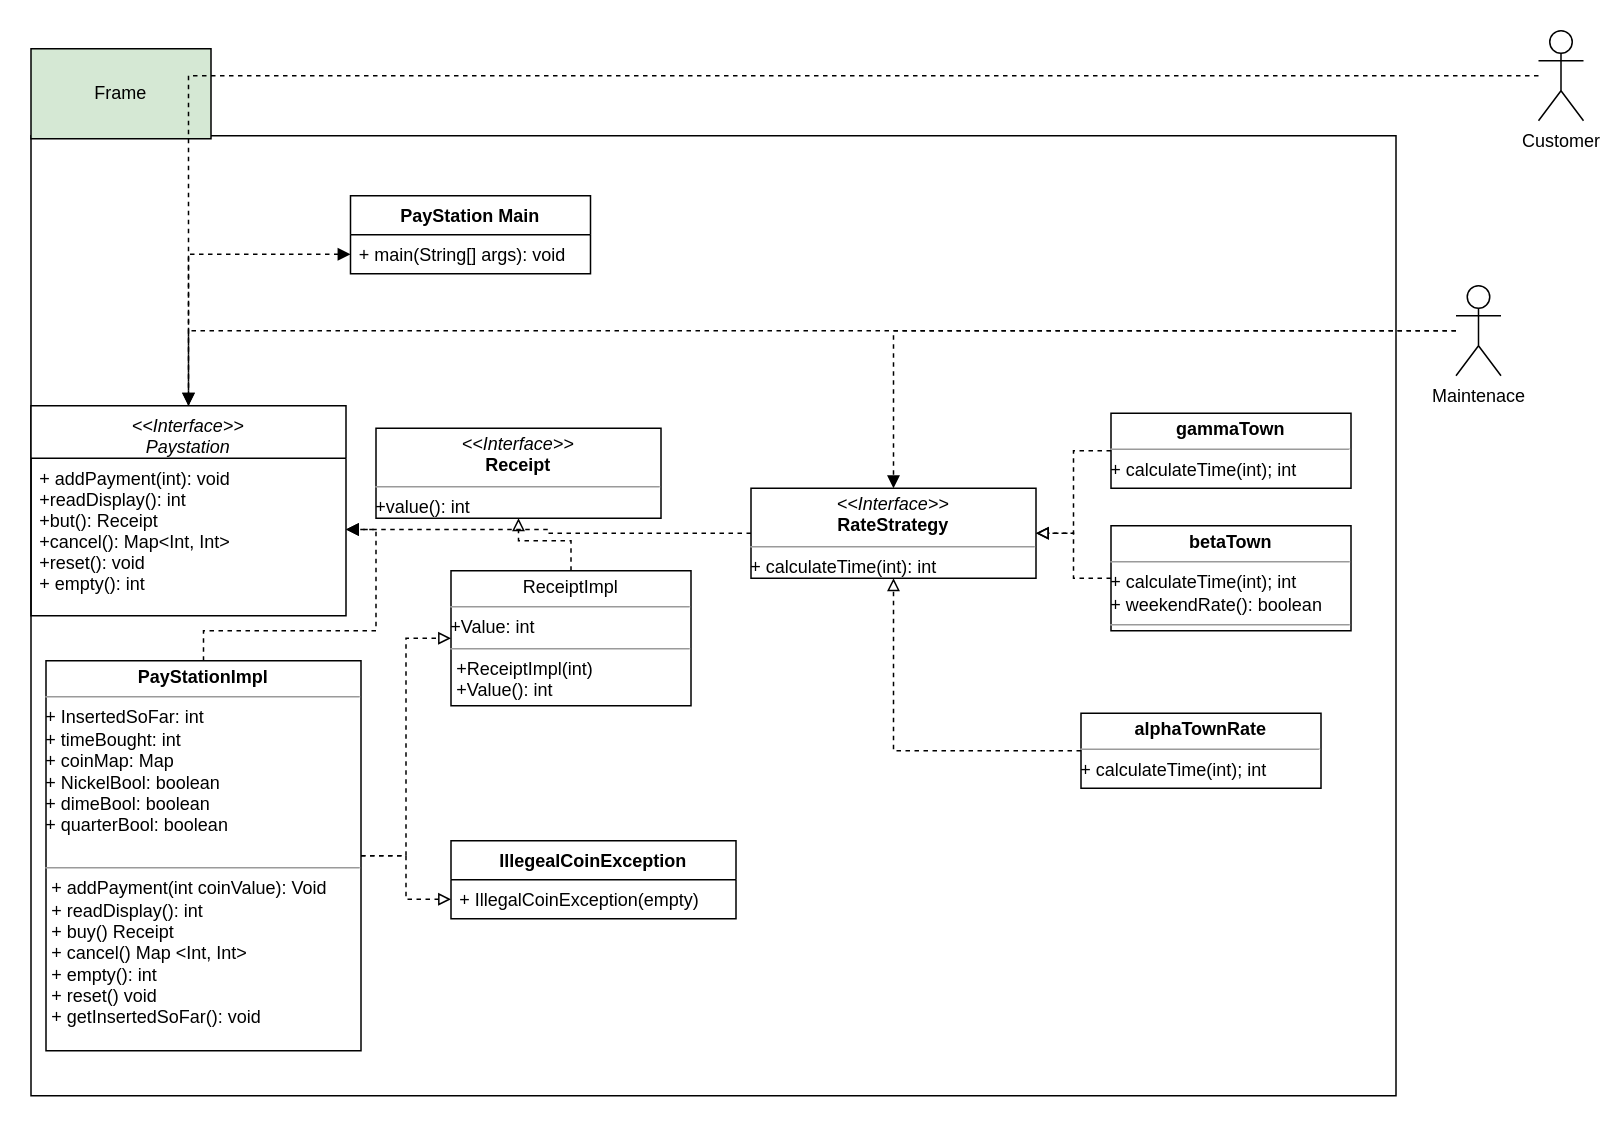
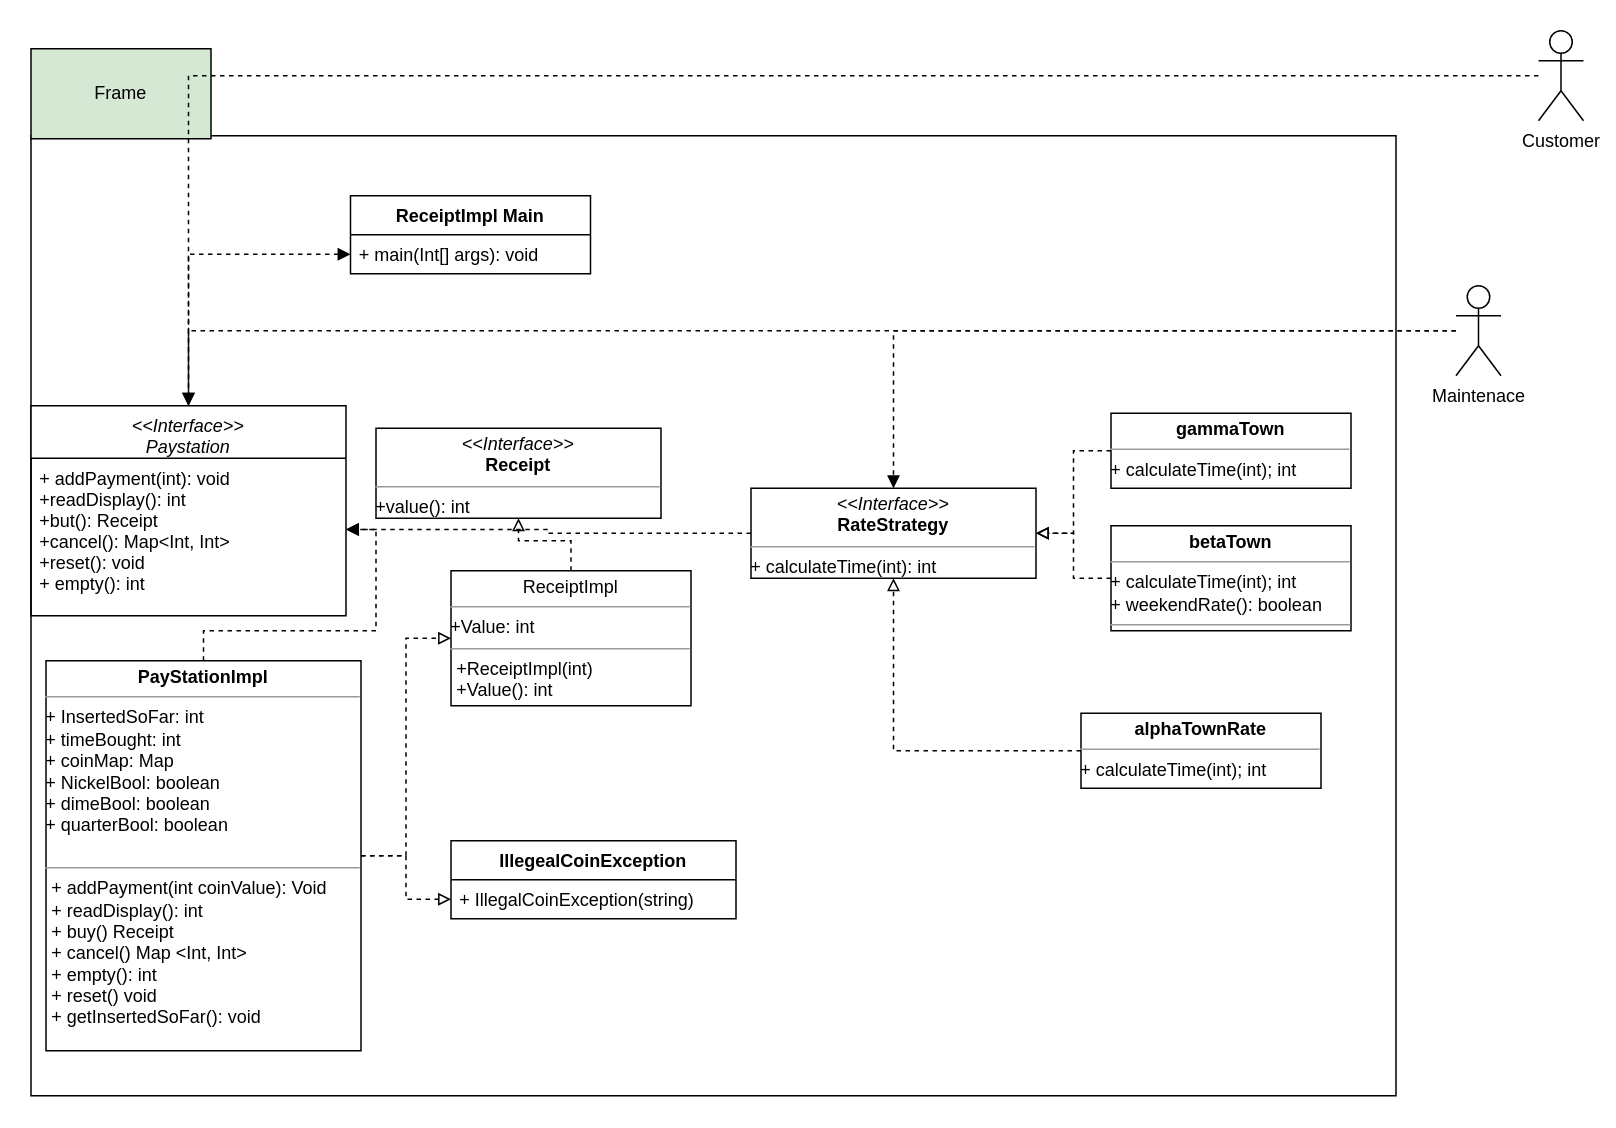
  <mxCell id="0" />
  <mxCell id="1" parent="0" />
  <mxCell id="2" value="" style="rounded=0;whiteSpace=wrap;html=1;" parent="1" vertex="1"><mxGeometry x="20" y="90" width="910" height="640" as="geometry" /></mxCell>
  <mxCell id="3" style="edgeStyle=orthogonalEdgeStyle;rounded=0;orthogonalLoop=1;jettySize=auto;html=1;dashed=1;endArrow=block;endFill=1;" parent="1" source="4" target="25" edge="1"><mxGeometry relative="1" as="geometry"><mxPoint x="1085" y="805" as="targetPoint" /></mxGeometry></mxCell>
  <mxCell id="4" value="&lt;&lt;Interface&gt;&gt;&#10;Paystation" style="swimlane;fontStyle=2;align=center;verticalAlign=top;childLayout=stackLayout;horizontal=1;startSize=35;horizontalStack=0;resizeParent=1;resizeLast=0;collapsible=1;marginBottom=0;rounded=0;shadow=0;strokeWidth=1;" parent="1" vertex="1"><mxGeometry x="20" y="270" width="210" height="140" as="geometry"><mxRectangle x="230" y="140" width="160" height="26" as="alternateBounds" /></mxGeometry></mxCell>
  <mxCell id="5" value="+ addPayment(int): void&#10;+readDisplay(): int&#10;+but(): Receipt&#10;+cancel(): Map&lt;Int, Int&gt;&#10;+reset(): void&#10;+ empty(): int&#10;&#10;&#10;" style="text;align=left;verticalAlign=top;spacingLeft=4;spacingRight=4;overflow=hidden;rotatable=0;points=[[0,0.5],[1,0.5]];portConstraint=eastwest;" parent="4" vertex="1"><mxGeometry y="35" width="210" height="95" as="geometry" /></mxCell>
  <mxCell id="6" value="Frame" style="rounded=0;whiteSpace=wrap;html=1;fillColor=#d5e8d4;" parent="1" vertex="1"><mxGeometry x="20" y="32" width="120" height="60" as="geometry" /></mxCell>
  <mxCell id="7" style="edgeStyle=orthogonalEdgeStyle;rounded=0;orthogonalLoop=1;jettySize=auto;html=1;dashed=1;endArrow=block;endFill=0;" parent="1" source="8" target="9" edge="1"><mxGeometry relative="1" as="geometry" /></mxCell>
  <mxCell id="8" value="&lt;p style=&quot;margin: 0px ; margin-top: 4px ; text-align: center&quot;&gt;ReceiptImpl&lt;br&gt;&lt;/p&gt;&lt;hr size=&quot;1&quot;&gt;+Value: int&lt;br&gt;&lt;hr size=&quot;1&quot;&gt;&lt;p style=&quot;margin: 0px ; margin-left: 4px&quot;&gt;+ReceiptImpl(int)&lt;/p&gt;&lt;p style=&quot;margin: 0px ; margin-left: 4px&quot;&gt;+Value(): int&lt;br&gt;&lt;/p&gt;" style="verticalAlign=top;align=left;overflow=fill;fontSize=12;fontFamily=Helvetica;html=1;" parent="1" vertex="1"><mxGeometry x="300" y="380" width="160" height="90" as="geometry" /></mxCell>
  <mxCell id="9" value="&lt;p style=&quot;margin: 0px ; margin-top: 4px ; text-align: center&quot;&gt;&lt;i&gt;&amp;lt;&amp;lt;Interface&amp;gt;&amp;gt;&lt;/i&gt;&lt;br&gt;&lt;b&gt;Receipt&lt;/b&gt;&lt;/p&gt;&lt;hr size=&quot;1&quot;&gt;+value(): int&lt;br&gt;&lt;hr size=&quot;1&quot;&gt;" style="verticalAlign=top;align=left;overflow=fill;fontSize=12;fontFamily=Helvetica;html=1;" parent="1" vertex="1"><mxGeometry x="250" y="285" width="190" height="60" as="geometry" /></mxCell>
  <mxCell id="10" style="edgeStyle=orthogonalEdgeStyle;rounded=0;orthogonalLoop=1;jettySize=auto;html=1;dashed=1;endArrow=block;endFill=1;" parent="1" source="11" target="5" edge="1"><mxGeometry relative="1" as="geometry" /></mxCell>
  <mxCell id="11" value="&lt;p style=&quot;margin: 0px ; margin-top: 4px ; text-align: center&quot;&gt;&lt;i&gt;&amp;lt;&amp;lt;Interface&amp;gt;&amp;gt;&lt;/i&gt;&lt;br&gt;&lt;b&gt;RateStrategy&lt;/b&gt;&lt;/p&gt;&lt;hr size=&quot;1&quot;&gt;+ calculateTime(int): int&lt;br&gt;&lt;hr size=&quot;1&quot;&gt;&lt;p style=&quot;margin: 0px ; margin-left: 4px&quot;&gt;&lt;br&gt;&lt;/p&gt;" style="verticalAlign=top;align=left;overflow=fill;fontSize=12;fontFamily=Helvetica;html=1;" parent="1" vertex="1"><mxGeometry x="500" y="325" width="190" height="60" as="geometry" /></mxCell>
  <mxCell id="12" style="edgeStyle=orthogonalEdgeStyle;rounded=0;orthogonalLoop=1;jettySize=auto;html=1;dashed=1;endArrow=block;endFill=0;" parent="1" source="13" target="11" edge="1"><mxGeometry relative="1" as="geometry" /></mxCell>
  <mxCell id="13" value="&lt;p style=&quot;margin: 0px ; margin-top: 4px ; text-align: center&quot;&gt;&lt;b&gt;alphaTownRate&lt;/b&gt;&lt;br&gt;&lt;/p&gt;&lt;hr size=&quot;1&quot;&gt;+ calculateTime(int); int&lt;br&gt;&lt;hr size=&quot;1&quot;&gt;&lt;p style=&quot;margin: 0px ; margin-left: 4px&quot;&gt;&lt;br&gt;&lt;/p&gt;" style="verticalAlign=top;align=left;overflow=fill;fontSize=12;fontFamily=Helvetica;html=1;" parent="1" vertex="1"><mxGeometry x="720" y="475" width="160" height="50" as="geometry" /></mxCell>
  <mxCell id="14" style="edgeStyle=orthogonalEdgeStyle;rounded=0;orthogonalLoop=1;jettySize=auto;html=1;dashed=1;endArrow=block;endFill=0;" parent="1" source="17" target="8" edge="1"><mxGeometry relative="1" as="geometry" /></mxCell>
  <mxCell id="15" style="edgeStyle=orthogonalEdgeStyle;rounded=0;orthogonalLoop=1;jettySize=auto;html=1;dashed=1;endArrow=block;endFill=1;" parent="1" source="17" target="5" edge="1"><mxGeometry relative="1" as="geometry" /></mxCell>
  <mxCell id="16" style="edgeStyle=orthogonalEdgeStyle;rounded=0;orthogonalLoop=1;jettySize=auto;html=1;dashed=1;endArrow=block;endFill=0;" parent="1" source="17" target="23" edge="1"><mxGeometry relative="1" as="geometry" /></mxCell>
  <mxCell id="17" value="&lt;p style=&quot;margin: 0px ; margin-top: 4px ; text-align: center&quot;&gt;&lt;b&gt;PayStationImpl&lt;/b&gt;&lt;br&gt;&lt;/p&gt;&lt;hr size=&quot;1&quot;&gt;&lt;div&gt;+ InsertedSoFar: int&lt;/div&gt;&lt;div&gt;+ timeBought: int&lt;/div&gt;&lt;div&gt;+ coinMap: Map&lt;/div&gt;&lt;div&gt;+ NickelBool: boolean&lt;/div&gt;&lt;div&gt;+ dimeBool: boolean&lt;/div&gt;&lt;div&gt;+ quarterBool: boolean&lt;/div&gt;&lt;div&gt;&lt;br&gt;&lt;/div&gt;&lt;hr size=&quot;1&quot;&gt;&lt;p style=&quot;margin: 0px ; margin-left: 4px&quot;&gt;+ addPayment(int coinValue): Void&lt;/p&gt;&lt;p style=&quot;margin: 0px ; margin-left: 4px&quot;&gt;+ readDisplay(): int&lt;/p&gt;&lt;p style=&quot;margin: 0px ; margin-left: 4px&quot;&gt;+ buy() Receipt&lt;/p&gt;&lt;p style=&quot;margin: 0px ; margin-left: 4px&quot;&gt;+ cancel() Map &amp;lt;Int, Int&amp;gt;&lt;/p&gt;&lt;p style=&quot;margin: 0px ; margin-left: 4px&quot;&gt;+ empty(): int&lt;/p&gt;&lt;p style=&quot;margin: 0px ; margin-left: 4px&quot;&gt;+ reset() void&lt;/p&gt;&lt;p style=&quot;margin: 0px ; margin-left: 4px&quot;&gt;+ getInsertedSoFar(): void&lt;br&gt;&lt;/p&gt;&lt;p style=&quot;margin: 0px ; margin-left: 4px&quot;&gt;&lt;br&gt;&lt;/p&gt;" style="verticalAlign=top;align=left;overflow=fill;fontSize=12;fontFamily=Helvetica;html=1;" parent="1" vertex="1"><mxGeometry x="30" y="440" width="210" height="260" as="geometry" /></mxCell>
  <mxCell id="18" style="edgeStyle=orthogonalEdgeStyle;rounded=0;orthogonalLoop=1;jettySize=auto;html=1;dashed=1;endArrow=block;endFill=0;" parent="1" source="19" target="11" edge="1"><mxGeometry relative="1" as="geometry" /></mxCell>
  <mxCell id="19" value="&lt;p style=&quot;margin: 0px ; margin-top: 4px ; text-align: center&quot;&gt;&lt;b&gt;gammaTown&lt;/b&gt;&lt;br&gt;&lt;/p&gt;&lt;hr size=&quot;1&quot;&gt;+ calculateTime(int); int&lt;br&gt;&lt;hr size=&quot;1&quot;&gt;&lt;p style=&quot;margin: 0px ; margin-left: 4px&quot;&gt;&lt;br&gt;&lt;/p&gt;" style="verticalAlign=top;align=left;overflow=fill;fontSize=12;fontFamily=Helvetica;html=1;" parent="1" vertex="1"><mxGeometry x="740" y="275" width="160" height="50" as="geometry" /></mxCell>
  <mxCell id="20" style="edgeStyle=orthogonalEdgeStyle;rounded=0;orthogonalLoop=1;jettySize=auto;html=1;dashed=1;endArrow=block;endFill=0;" parent="1" source="21" target="11" edge="1"><mxGeometry relative="1" as="geometry" /></mxCell>
  <mxCell id="21" value="&lt;p style=&quot;margin: 0px ; margin-top: 4px ; text-align: center&quot;&gt;&lt;b&gt;betaTown&lt;/b&gt;&lt;/p&gt;&lt;hr size=&quot;1&quot;&gt;&lt;div&gt;+ calculateTime(int); int&lt;/div&gt;&lt;div&gt;+ weekendRate(): boolean&lt;br&gt;&lt;/div&gt;&lt;hr size=&quot;1&quot;&gt;&lt;p style=&quot;margin: 0px ; margin-left: 4px&quot;&gt;&lt;br&gt;&lt;/p&gt;" style="verticalAlign=top;align=left;overflow=fill;fontSize=12;fontFamily=Helvetica;html=1;" parent="1" vertex="1"><mxGeometry x="740" y="350" width="160" height="70" as="geometry" /></mxCell>
  <mxCell id="22" value="IllegealCoinException" style="swimlane;fontStyle=1;align=center;verticalAlign=top;childLayout=stackLayout;horizontal=1;startSize=26;horizontalStack=0;resizeParent=1;resizeParentMax=0;resizeLast=0;collapsible=1;marginBottom=0;" parent="1" vertex="1"><mxGeometry x="300" y="560" width="190" height="52" as="geometry" /></mxCell>
- <mxCell id="23" value="+ IllegalCoinException(empty)" style="text;strokeColor=none;fillColor=none;align=left;verticalAlign=top;spacingLeft=4;spacingRight=4;overflow=hidden;rotatable=0;points=[[0,0.5],[1,0.5]];portConstraint=eastwest;" parent="22" vertex="1"><mxGeometry y="26" width="190" height="26" as="geometry" /></mxCell>
- <mxCell id="24" value="PayStation Main" style="swimlane;fontStyle=1;align=center;verticalAlign=top;childLayout=stackLayout;horizontal=1;startSize=26;horizontalStack=0;resizeParent=1;resizeParentMax=0;resizeLast=0;collapsible=1;marginBottom=0;" parent="1" vertex="1"><mxGeometry x="233" y="130" width="160" height="52" as="geometry" /></mxCell>
- <mxCell id="25" value="+ main(String[] args): void" style="text;strokeColor=none;fillColor=none;align=left;verticalAlign=top;spacingLeft=4;spacingRight=4;overflow=hidden;rotatable=0;points=[[0,0.5],[1,0.5]];portConstraint=eastwest;" parent="24" vertex="1"><mxGeometry y="26" width="160" height="26" as="geometry" /></mxCell>
+ <mxCell id="23" value="+ IllegalCoinException(string)" style="text;strokeColor=none;fillColor=none;align=left;verticalAlign=top;spacingLeft=4;spacingRight=4;overflow=hidden;rotatable=0;points=[[0,0.5],[1,0.5]];portConstraint=eastwest;" parent="22" vertex="1"><mxGeometry y="26" width="190" height="26" as="geometry" /></mxCell>
+ <mxCell id="24" value="ReceiptImpl Main" style="swimlane;fontStyle=1;align=center;verticalAlign=top;childLayout=stackLayout;horizontal=1;startSize=26;horizontalStack=0;resizeParent=1;resizeParentMax=0;resizeLast=0;collapsible=1;marginBottom=0;" parent="1" vertex="1"><mxGeometry x="233" y="130" width="160" height="52" as="geometry" /></mxCell>
+ <mxCell id="25" value="+ main(Int[] args): void" style="text;strokeColor=none;fillColor=none;align=left;verticalAlign=top;spacingLeft=4;spacingRight=4;overflow=hidden;rotatable=0;points=[[0,0.5],[1,0.5]];portConstraint=eastwest;" parent="24" vertex="1"><mxGeometry y="26" width="160" height="26" as="geometry" /></mxCell>
  <mxCell id="26" style="edgeStyle=orthogonalEdgeStyle;rounded=0;orthogonalLoop=1;jettySize=auto;html=1;dashed=1;endArrow=block;endFill=1;" parent="1" source="27" target="4" edge="1"><mxGeometry relative="1" as="geometry" /></mxCell>
  <mxCell id="27" value="Customer" style="shape=umlActor;verticalLabelPosition=bottom;labelBackgroundColor=#ffffff;verticalAlign=top;html=1;" parent="1" vertex="1"><mxGeometry x="1025" y="20" width="30" height="60" as="geometry" /></mxCell>
  <mxCell id="28" style="edgeStyle=orthogonalEdgeStyle;rounded=0;orthogonalLoop=1;jettySize=auto;html=1;dashed=1;endArrow=block;endFill=1;" parent="1" source="30" target="4" edge="1"><mxGeometry relative="1" as="geometry" /></mxCell>
  <mxCell id="29" style="edgeStyle=orthogonalEdgeStyle;rounded=0;orthogonalLoop=1;jettySize=auto;html=1;dashed=1;endArrow=block;endFill=1;" parent="1" source="30" target="11" edge="1"><mxGeometry relative="1" as="geometry" /></mxCell>
  <mxCell id="30" value="Maintenace" style="shape=umlActor;verticalLabelPosition=bottom;labelBackgroundColor=#ffffff;verticalAlign=top;html=1;" parent="1" vertex="1"><mxGeometry x="970" y="190" width="30" height="60" as="geometry" /></mxCell>
